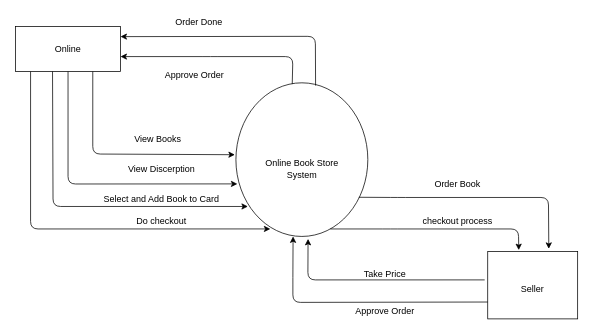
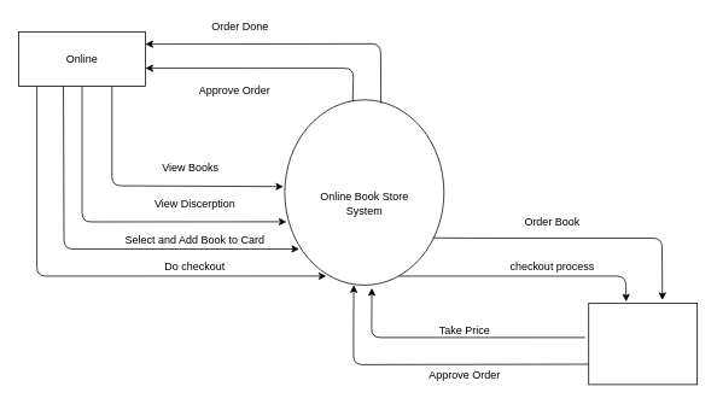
  <mxCell id="0" />
  <mxCell id="1" parent="0" />
  <mxCell id="2" value="" style="ellipse;whiteSpace=wrap;html=1;" vertex="1" parent="1"><mxGeometry x="314" y="110" width="176" height="205" as="geometry" /></mxCell>
  <mxCell id="3" value="Online Book Store System" style="text;html=1;strokeColor=none;fillColor=none;align=center;verticalAlign=middle;whiteSpace=wrap;rounded=0;" vertex="1" parent="1"><mxGeometry x="346.5" y="195" width="111" height="60" as="geometry" /></mxCell>
  <mxCell id="4" value="" style="rounded=0;whiteSpace=wrap;html=1;" vertex="1" parent="1"><mxGeometry x="20" y="35" width="140" height="60" as="geometry" /></mxCell>
  <mxCell id="5" value="Online" style="text;html=1;strokeColor=none;fillColor=none;align=center;verticalAlign=middle;whiteSpace=wrap;rounded=0;" vertex="1" parent="1"><mxGeometry x="45" y="55" width="90" height="20" as="geometry" /></mxCell>
  <mxCell id="6" value="" style="rounded=0;whiteSpace=wrap;html=1;" vertex="1" parent="1"><mxGeometry x="650" y="335" width="120" height="90" as="geometry" /></mxCell>
- <mxCell id="7" value="Seller" style="text;html=1;strokeColor=none;fillColor=none;align=center;verticalAlign=middle;whiteSpace=wrap;rounded=0;" vertex="1" parent="1"><mxGeometry x="665" y="375" width="90" height="20" as="geometry" /></mxCell>
  <mxCell id="8" value="" style="endArrow=classic;html=1;entryX=-0.008;entryY=0.468;entryDx=0;entryDy=0;entryPerimeter=0;" edge="1" parent="1" target="2"><mxGeometry width="50" height="50" relative="1" as="geometry"><mxPoint x="123" y="95" as="sourcePoint" /><mxPoint x="410" y="205" as="targetPoint" /><Array as="points"><mxPoint x="123" y="205" /></Array></mxGeometry></mxCell>
  <mxCell id="9" value="" style="endArrow=classic;html=1;exitX=0.688;exitY=1.054;exitDx=0;exitDy=0;exitPerimeter=0;entryX=0.011;entryY=0.658;entryDx=0;entryDy=0;entryPerimeter=0;" edge="1" parent="1" target="2"><mxGeometry width="50" height="50" relative="1" as="geometry"><mxPoint x="90" y="95" as="sourcePoint" /><mxPoint x="310" y="235" as="targetPoint" /><Array as="points"><mxPoint x="90" y="245" /></Array></mxGeometry></mxCell>
  <mxCell id="10" value="" style="endArrow=classic;html=1;exitX=0.352;exitY=0.998;exitDx=0;exitDy=0;exitPerimeter=0;" edge="1" parent="1" source="4"><mxGeometry width="50" height="50" relative="1" as="geometry"><mxPoint x="60" y="95" as="sourcePoint" /><mxPoint x="330" y="275" as="targetPoint" /><Array as="points"><mxPoint x="70" y="275" /></Array></mxGeometry></mxCell>
  <mxCell id="11" value="" style="endArrow=classic;html=1;exitX=0.688;exitY=1.054;exitDx=0;exitDy=0;exitPerimeter=0;entryX=0.261;entryY=0.951;entryDx=0;entryDy=0;entryPerimeter=0;" edge="1" parent="1" target="2"><mxGeometry width="50" height="50" relative="1" as="geometry"><mxPoint x="40" y="95" as="sourcePoint" /><mxPoint x="310" y="275" as="targetPoint" /><Array as="points"><mxPoint x="40" y="305" /></Array></mxGeometry></mxCell>
  <mxCell id="12" value="" style="endArrow=classic;html=1;entryX=0.345;entryY=-0.02;entryDx=0;entryDy=0;entryPerimeter=0;" edge="1" parent="1" target="6"><mxGeometry width="50" height="50" relative="1" as="geometry"><mxPoint x="440" y="305" as="sourcePoint" /><mxPoint x="729.592" y="255" as="targetPoint" /><Array as="points"><mxPoint x="520" y="305" /><mxPoint x="691" y="305" /></Array></mxGeometry></mxCell>
  <mxCell id="13" value="" style="endArrow=classic;html=1;entryX=0.679;entryY=-0.039;entryDx=0;entryDy=0;entryPerimeter=0;exitX=0.932;exitY=0.745;exitDx=0;exitDy=0;exitPerimeter=0;" edge="1" parent="1" source="2" target="6"><mxGeometry width="50" height="50" relative="1" as="geometry"><mxPoint x="480" y="249.485" as="sourcePoint" /><mxPoint x="678.76" y="355" as="targetPoint" /><Array as="points"><mxPoint x="530" y="263" /><mxPoint x="731" y="263" /></Array></mxGeometry></mxCell>
  <mxCell id="14" value="" style="endArrow=classic;html=1;entryX=0.547;entryY=1.016;entryDx=0;entryDy=0;entryPerimeter=0;exitX=-0.034;exitY=0.422;exitDx=0;exitDy=0;exitPerimeter=0;" edge="1" parent="1" source="6" target="2"><mxGeometry width="50" height="50" relative="1" as="geometry"><mxPoint x="410" y="335" as="sourcePoint" /><mxPoint x="611.4" y="440.8" as="targetPoint" /><Array as="points"><mxPoint x="410" y="373" /></Array></mxGeometry></mxCell>
  <mxCell id="15" value="" style="endArrow=classic;html=1;entryX=0.547;entryY=1.016;entryDx=0;entryDy=0;entryPerimeter=0;exitX=0;exitY=0.75;exitDx=0;exitDy=0;" edge="1" parent="1" source="6"><mxGeometry width="50" height="50" relative="1" as="geometry"><mxPoint x="625.92" y="369.4" as="sourcePoint" /><mxPoint x="390.272" y="315" as="targetPoint" /><Array as="points"><mxPoint x="390" y="403" /><mxPoint x="390" y="369.72" /></Array></mxGeometry></mxCell>
  <mxCell id="16" value="" style="endArrow=classic;html=1;exitX=0.427;exitY=0.008;exitDx=0;exitDy=0;exitPerimeter=0;" edge="1" parent="1" source="2"><mxGeometry width="50" height="50" relative="1" as="geometry"><mxPoint x="390" y="105" as="sourcePoint" /><mxPoint x="160" y="75" as="targetPoint" /><Array as="points"><mxPoint x="390" y="75" /><mxPoint x="280" y="75" /></Array></mxGeometry></mxCell>
  <mxCell id="17" value="" style="endArrow=classic;html=1;entryX=0.547;entryY=1.016;entryDx=0;entryDy=0;entryPerimeter=0;exitX=0.604;exitY=0.018;exitDx=0;exitDy=0;exitPerimeter=0;" edge="1" parent="1" source="2"><mxGeometry width="50" height="50" relative="1" as="geometry"><mxPoint x="420" y="105" as="sourcePoint" /><mxPoint x="160.002" y="48.36" as="targetPoint" /><Array as="points"><mxPoint x="420" y="48" /></Array></mxGeometry></mxCell>
  <mxCell id="18" value="View Books" style="text;html=1;strokeColor=none;fillColor=none;align=center;verticalAlign=middle;whiteSpace=wrap;rounded=0;" vertex="1" parent="1"><mxGeometry x="170" y="175" width="80" height="20" as="geometry" /></mxCell>
  <mxCell id="19" value="View Discerption" style="text;html=1;strokeColor=none;fillColor=none;align=center;verticalAlign=middle;whiteSpace=wrap;rounded=0;" vertex="1" parent="1"><mxGeometry x="160" y="215" width="110" height="20" as="geometry" /></mxCell>
  <mxCell id="20" value="Select and Add Book to Card" style="text;html=1;strokeColor=none;fillColor=none;align=center;verticalAlign=middle;whiteSpace=wrap;rounded=0;" vertex="1" parent="1"><mxGeometry x="135" y="255" width="160" height="20" as="geometry" /></mxCell>
  <mxCell id="21" value="Do checkout" style="text;html=1;strokeColor=none;fillColor=none;align=center;verticalAlign=middle;whiteSpace=wrap;rounded=0;" vertex="1" parent="1"><mxGeometry x="160" y="285" width="110" height="20" as="geometry" /></mxCell>
  <mxCell id="22" value="Approve Order" style="text;html=1;strokeColor=none;fillColor=none;align=center;verticalAlign=middle;whiteSpace=wrap;rounded=0;" vertex="1" parent="1"><mxGeometry x="457.5" y="405" width="110" height="20" as="geometry" /></mxCell>
  <mxCell id="23" value="Take Price" style="text;html=1;strokeColor=none;fillColor=none;align=center;verticalAlign=middle;whiteSpace=wrap;rounded=0;" vertex="1" parent="1"><mxGeometry x="457.5" y="355" width="110" height="20" as="geometry" /></mxCell>
  <mxCell id="24" value="Order Book" style="text;html=1;strokeColor=none;fillColor=none;align=center;verticalAlign=middle;whiteSpace=wrap;rounded=0;" vertex="1" parent="1"><mxGeometry x="555" y="235" width="110" height="20" as="geometry" /></mxCell>
  <mxCell id="25" value="checkout process&lt;br&gt;" style="text;html=1;strokeColor=none;fillColor=none;align=center;verticalAlign=middle;whiteSpace=wrap;rounded=0;" vertex="1" parent="1"><mxGeometry x="555" y="285" width="110" height="20" as="geometry" /></mxCell>
  <mxCell id="26" value="Order Done" style="text;html=1;strokeColor=none;fillColor=none;align=center;verticalAlign=middle;whiteSpace=wrap;rounded=0;" vertex="1" parent="1"><mxGeometry x="210" y="20" width="110" height="20" as="geometry" /></mxCell>
  <mxCell id="27" value="Approve Order" style="text;html=1;strokeColor=none;fillColor=none;align=center;verticalAlign=middle;whiteSpace=wrap;rounded=0;" vertex="1" parent="1"><mxGeometry x="204" y="90" width="110" height="20" as="geometry" /></mxCell>
